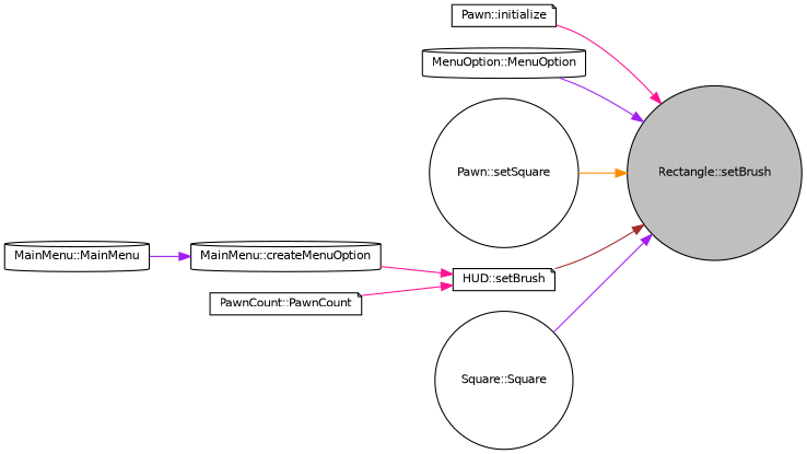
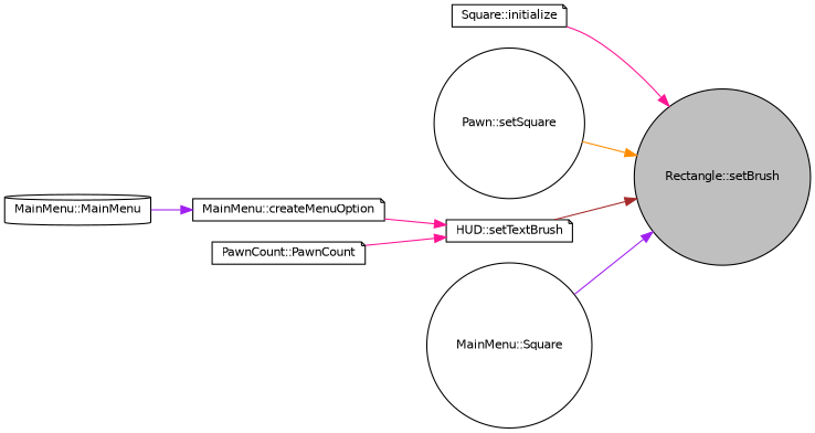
  digraph {
    rankdir=RL
    node [color=black fontname=Helvetica fontsize=10 shape=circle]
    edge [color=deeppink dir=back fontname=Helvetica fontsize=10 labelfontname=Helvetica labelfontsize=10 style=solid]
    n1 [fillcolor=grey75 fontcolor=black height=0.2 label="Rectangle::setBrush" style=filled width=0.4]
-   n2 [height=0.2 label="Pawn::initialize" shape=note width=0.4]
-   n3 [height=0.2 label="MenuOption::MenuOption" shape=cylinder width=0.4]
+   n2 [height=0.2 label="Square::initialize" shape=note width=0.4]
    n4 [height=0.2 label="Pawn::setSquare" width=0.4]
-   n5 [height=0.2 label="HUD::setBrush" shape=note width=0.4]
-   n6 [height=0.2 label="Square::Square" width=0.4]
-   n7 [height=0.2 label="MainMenu::createMenuOption" shape=cylinder width=0.4]
+   n5 [height=0.2 label="HUD::setTextBrush" shape=note width=0.4]
+   n6 [height=0.2 label="MainMenu::Square" width=0.4]
+   n7 [height=0.2 label="MainMenu::createMenuOption" shape=note width=0.4]
    n8 [height=0.2 label="PawnCount::PawnCount" shape=note width=0.4]
    n9 [height=0.2 label="MainMenu::MainMenu" shape=cylinder width=0.4]
    n1 -> n2
-   n1 -> n3 [color=purple]
    n1 -> n4 [color=darkorange]
    n1 -> n5 [color=brown]
    n1 -> n6 [color=purple]
    n5 -> n7
    n5 -> n8
    n7 -> n9 [color=purple]
  }
